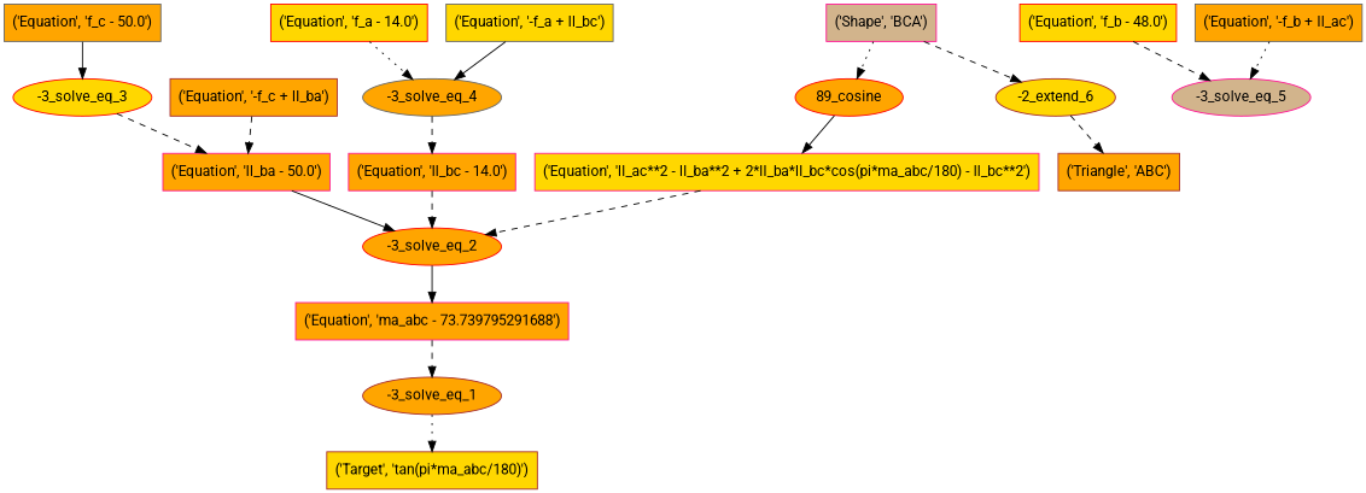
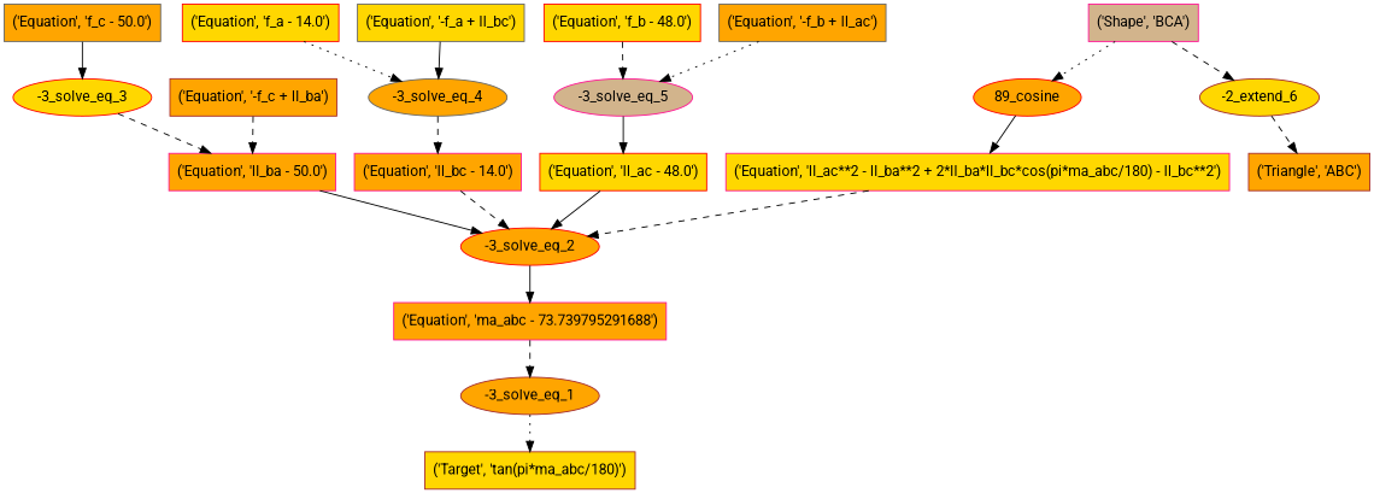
  digraph {
    fontname=Roboto
    node [color=deeppink fillcolor=orange fontname=Roboto shape=box style=filled]
    edge [fontname=Roboto style=dashed]
    n1 [color=brown fillcolor=gold label="('Target', 'tan(pi*ma_abc/180)')"]
    n2 [color=brown label="-3_solve_eq_1" shape=""]
    n3 [label="('Equation', 'ma_abc - 73.739795291688')"]
    n4 [color=red label="-3_solve_eq_2" shape=""]
    n5 [label="('Equation', 'll_ba - 50.0')"]
    n6 [label="('Equation', 'll_bc - 14.0')"]
+   n7 [color=red fillcolor=gold label="('Equation', 'll_ac - 48.0')"]
    n8 [fillcolor=gold label="('Equation', 'll_ac**2 - ll_ba**2 + 2*ll_ba*ll_bc*cos(pi*ma_abc/180) - ll_bc**2')"]
    n9 [color=red fillcolor=gold label="-3_solve_eq_3" shape=""]
    n10 [color=gray40 label="('Equation', 'f_c - 50.0')"]
    n11 [color=brown label="('Equation', '-f_c + ll_ba')"]
    n12 [color=gray40 label="-3_solve_eq_4" shape=""]
    n13 [color=red fillcolor=gold label="('Equation', 'f_a - 14.0')"]
    n14 [color=gray40 fillcolor=gold label="('Equation', '-f_a + ll_bc')"]
    n15 [fillcolor=tan label="-3_solve_eq_5" shape=""]
    n16 [color=red fillcolor=gold label="('Equation', 'f_b - 48.0')"]
    n17 [color=gray40 label="('Equation', '-f_b + ll_ac')"]
    n18 [color=red label="89_cosine" shape=""]
    n19 [color=brown label="('Triangle', 'ABC')"]
    n20 [color=brown fillcolor=gold label="-2_extend_6" shape=""]
    n21 [fillcolor=tan label="('Shape', 'BCA')"]
    n2 -> n1 [style=dotted]
    n3 -> n2
    n4 -> n3 [style=solid]
    n5 -> n4 [style=solid]
    n6 -> n4
+   n7 -> n4 [style=solid]
    n8 -> n4
    n9 -> n5
    n10 -> n9 [style=solid]
    n11 -> n5
    n12 -> n6
    n13 -> n12 [style=dotted]
    n14 -> n12 [style=solid]
+   n15 -> n7 [style=solid]
    n16 -> n15
    n17 -> n15 [style=dotted]
    n18 -> n8 [style=solid]
    n20 -> n19
    n21 -> n18 [style=dotted]
    n21 -> n20
  }
